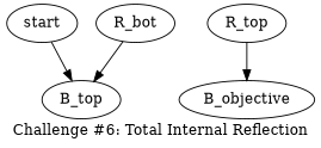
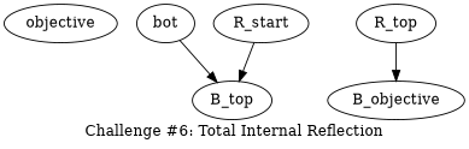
  digraph {
    label="Challenge #6: Total Internal Reflection"
-   start
+   objective
+   start [label=bot]
    B_top
-   R_bot
+   R_bot [label=R_start]
    n5 [label=B_objective]
    R_top
    start -> B_top
    R_bot -> B_top
    R_top -> n5
  }
